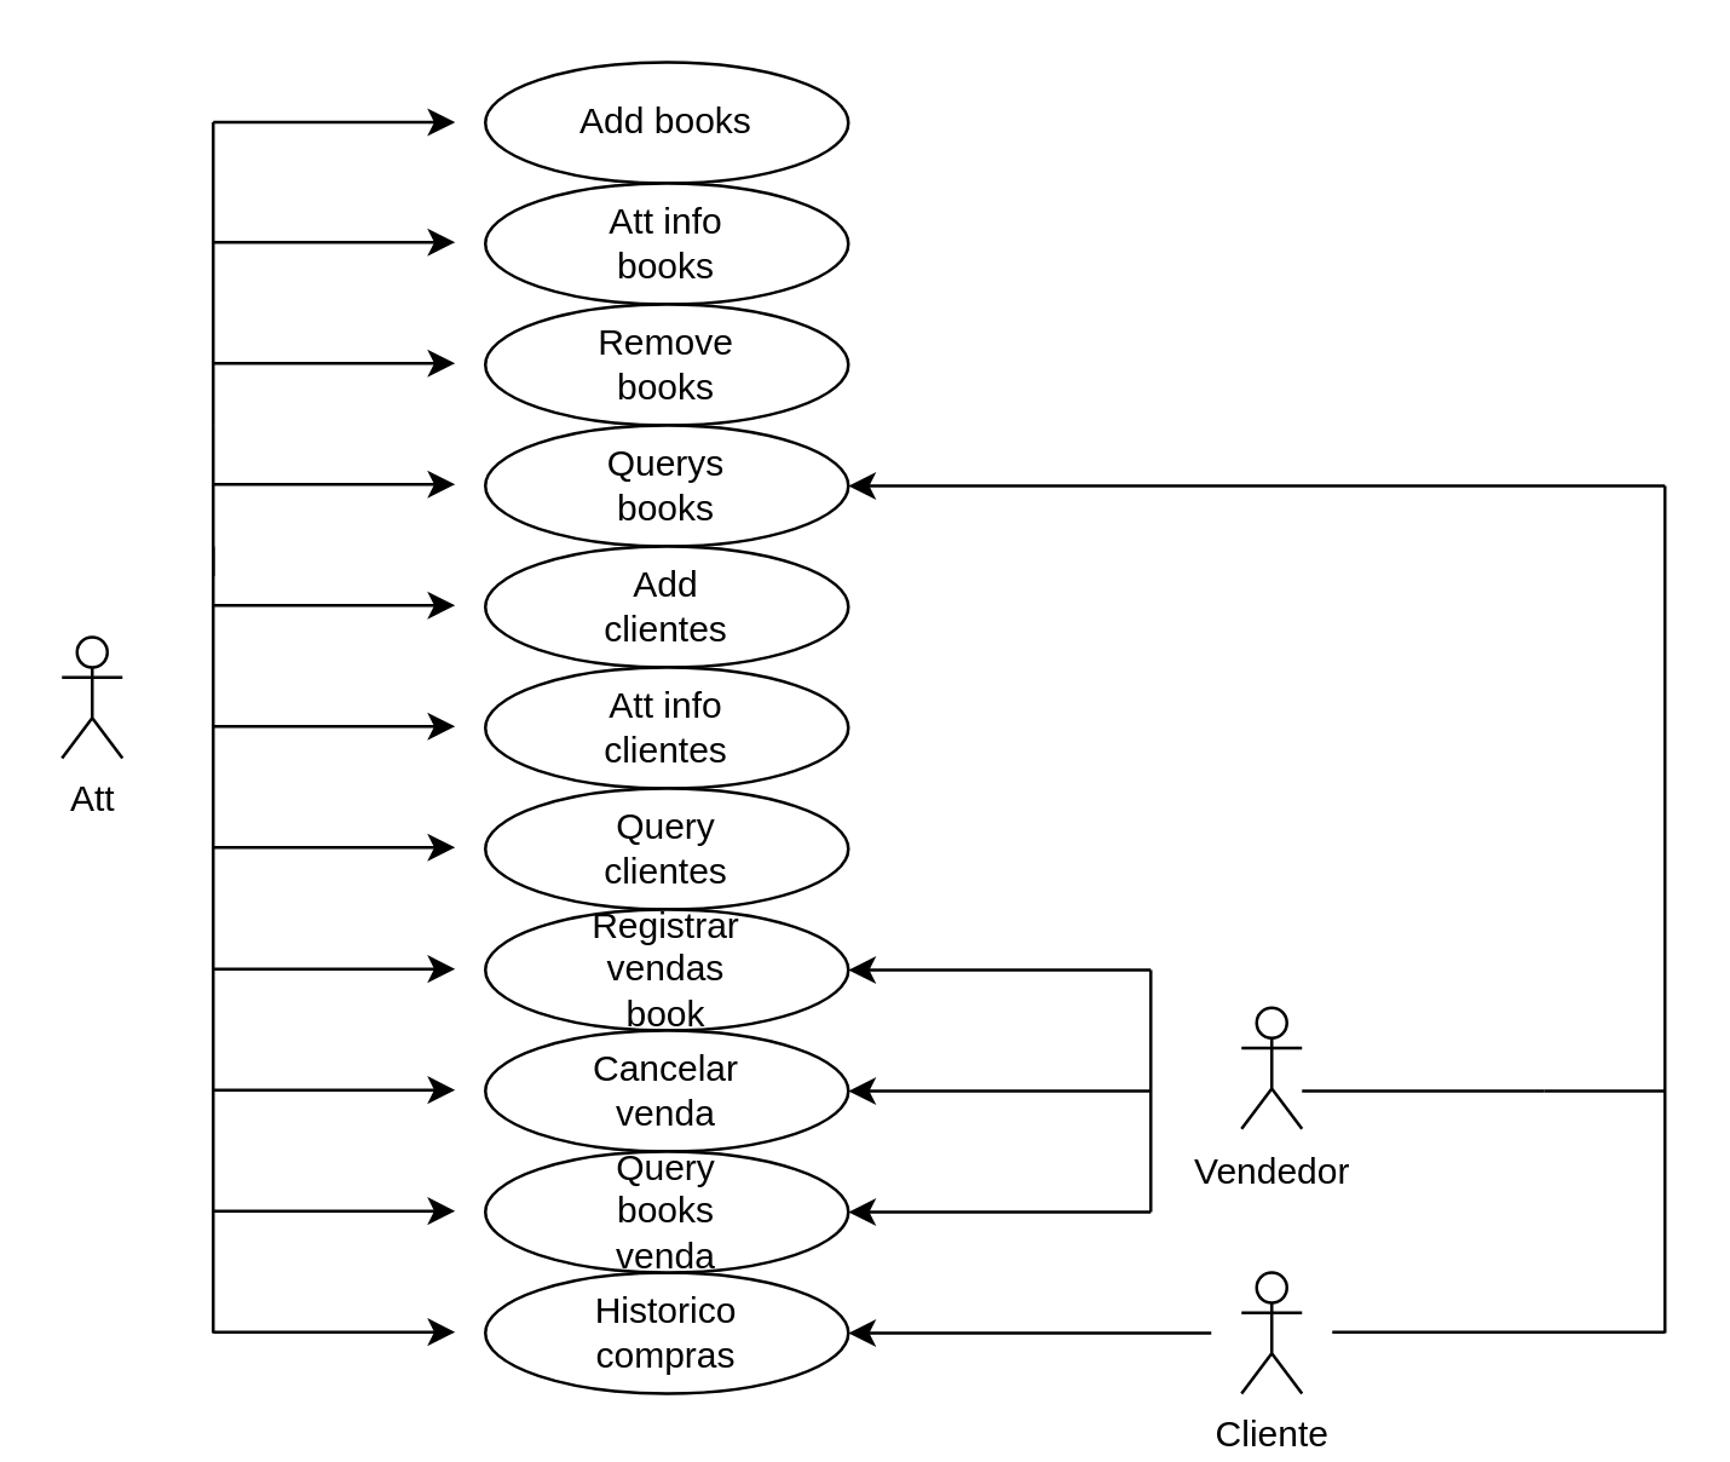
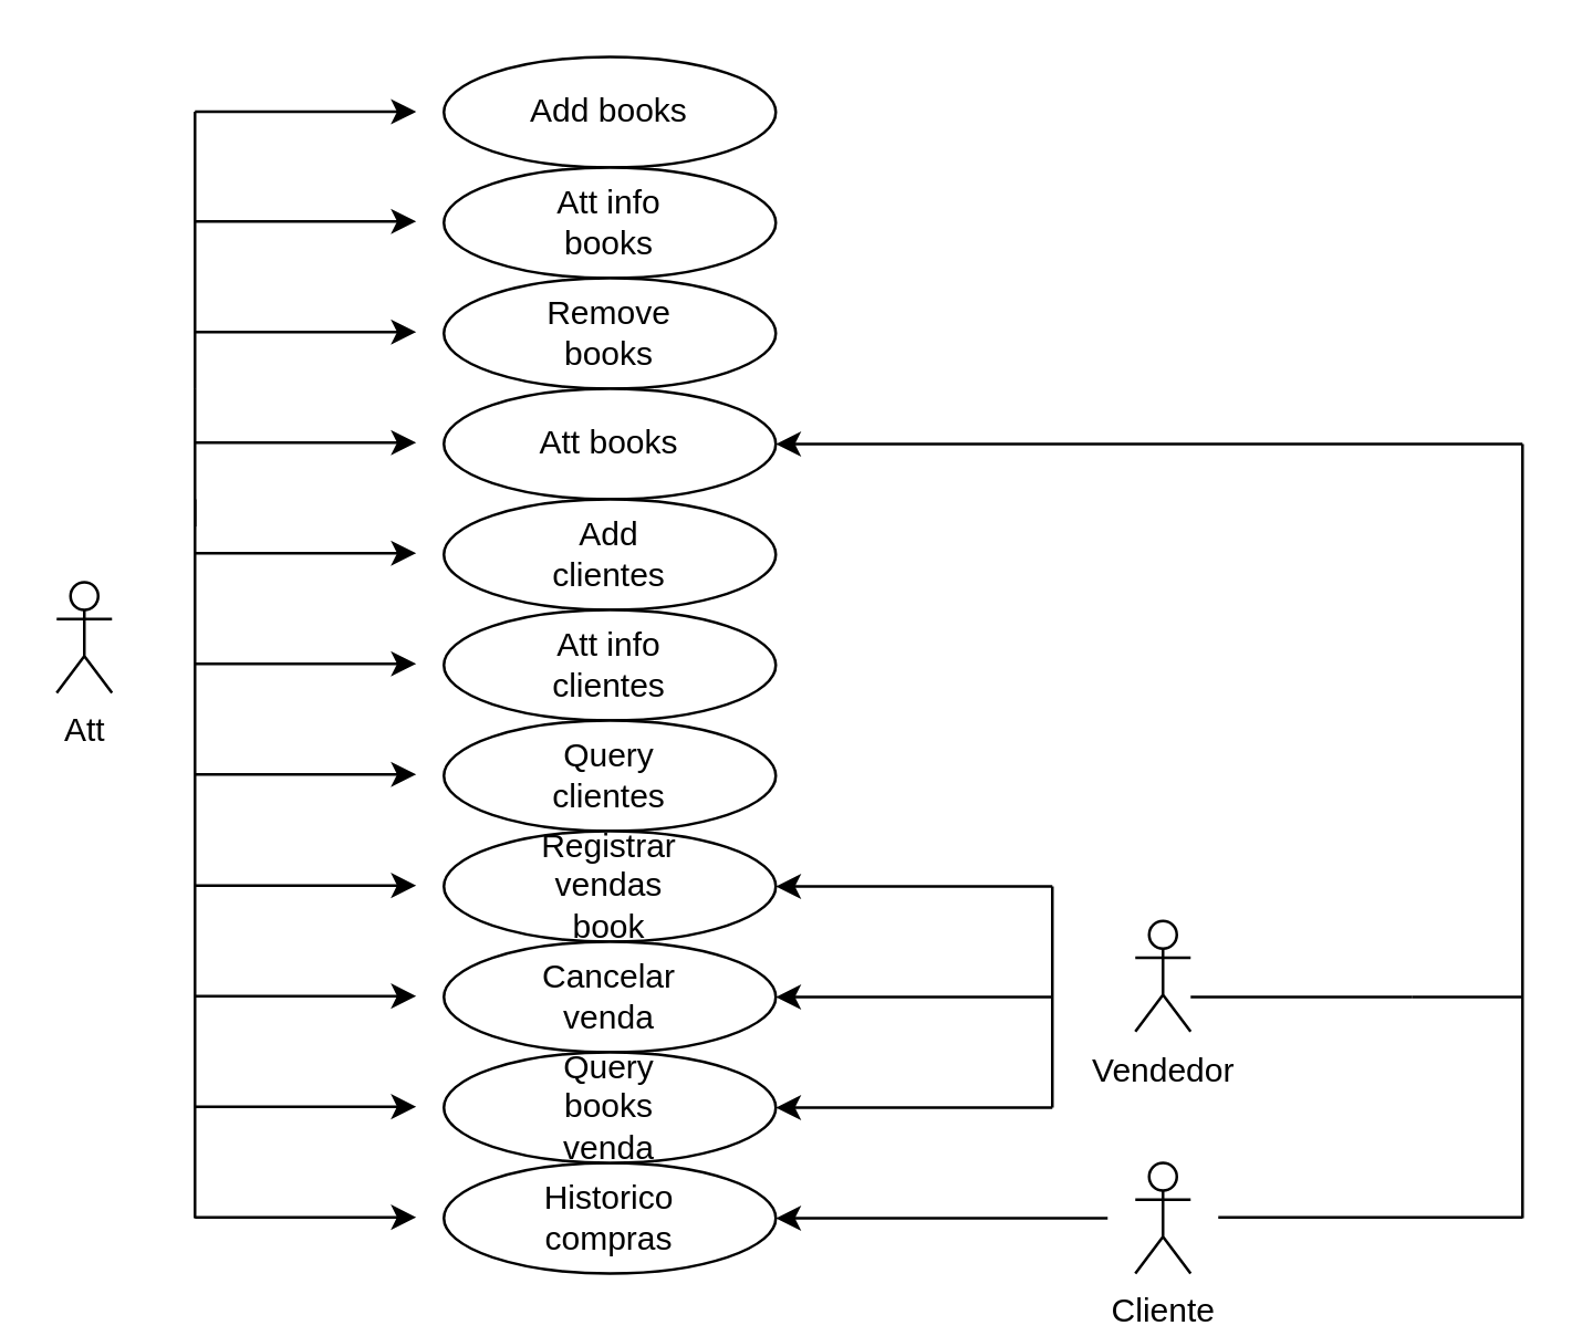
  <mxCell id="0" />
  <mxCell id="1" parent="0" />
  <mxCell id="2" value="Vendedor" style="shape=umlActor;verticalLabelPosition=bottom;verticalAlign=top;html=1;outlineConnect=0;" vertex="1" parent="1"><mxGeometry x="410" y="332.5" width="20" height="40" as="geometry" /></mxCell>
  <mxCell id="3" value="Att" style="shape=umlActor;verticalLabelPosition=bottom;verticalAlign=top;html=1;outlineConnect=0;" vertex="1" parent="1"><mxGeometry x="20" y="210" width="20" height="40" as="geometry" /></mxCell>
  <mxCell id="4" value="" style="ellipse;whiteSpace=wrap;html=1;" vertex="1" parent="1"><mxGeometry x="160" y="20" width="120" height="40" as="geometry" /></mxCell>
  <mxCell id="5" value="" style="ellipse;whiteSpace=wrap;html=1;" vertex="1" parent="1"><mxGeometry x="160" y="60" width="120" height="40" as="geometry" /></mxCell>
  <mxCell id="6" value="Add books" style="text;html=1;align=center;verticalAlign=middle;whiteSpace=wrap;rounded=0;" vertex="1" parent="1"><mxGeometry x="190" y="25" width="60" height="30" as="geometry" /></mxCell>
  <mxCell id="7" value="Att info books" style="text;html=1;align=center;verticalAlign=middle;whiteSpace=wrap;rounded=0;" vertex="1" parent="1"><mxGeometry x="190" y="65" width="60" height="30" as="geometry" /></mxCell>
  <mxCell id="8" value="" style="ellipse;whiteSpace=wrap;html=1;" vertex="1" parent="1"><mxGeometry x="160" y="100" width="120" height="40" as="geometry" /></mxCell>
  <mxCell id="9" value="" style="ellipse;whiteSpace=wrap;html=1;" vertex="1" parent="1"><mxGeometry x="160" y="140" width="120" height="40" as="geometry" /></mxCell>
  <mxCell id="10" value="Remove books" style="text;html=1;align=center;verticalAlign=middle;whiteSpace=wrap;rounded=0;" vertex="1" parent="1"><mxGeometry x="190" y="105" width="60" height="30" as="geometry" /></mxCell>
- <mxCell id="11" value="Querys books" style="text;html=1;align=center;verticalAlign=middle;whiteSpace=wrap;rounded=0;" vertex="1" parent="1"><mxGeometry x="190" y="145" width="60" height="30" as="geometry" /></mxCell>
+ <mxCell id="11" value="Att books" style="text;html=1;align=center;verticalAlign=middle;whiteSpace=wrap;rounded=0;" vertex="1" parent="1"><mxGeometry x="190" y="145" width="60" height="30" as="geometry" /></mxCell>
  <mxCell id="12" value="" style="ellipse;whiteSpace=wrap;html=1;" vertex="1" parent="1"><mxGeometry x="160" y="180" width="120" height="40" as="geometry" /></mxCell>
  <mxCell id="13" value="" style="ellipse;whiteSpace=wrap;html=1;" vertex="1" parent="1"><mxGeometry x="160" y="220" width="120" height="40" as="geometry" /></mxCell>
  <mxCell id="14" value="Add clientes" style="text;html=1;align=center;verticalAlign=middle;whiteSpace=wrap;rounded=0;" vertex="1" parent="1"><mxGeometry x="190" y="185" width="60" height="30" as="geometry" /></mxCell>
  <mxCell id="15" value="Att info clientes" style="text;html=1;align=center;verticalAlign=middle;whiteSpace=wrap;rounded=0;" vertex="1" parent="1"><mxGeometry x="190" y="225" width="60" height="30" as="geometry" /></mxCell>
  <mxCell id="16" value="" style="ellipse;whiteSpace=wrap;html=1;" vertex="1" parent="1"><mxGeometry x="160" y="260" width="120" height="40" as="geometry" /></mxCell>
  <mxCell id="17" value="Query clientes" style="text;html=1;align=center;verticalAlign=middle;whiteSpace=wrap;rounded=0;" vertex="1" parent="1"><mxGeometry x="190" y="265" width="60" height="30" as="geometry" /></mxCell>
  <mxCell id="18" value="Cliente" style="shape=umlActor;verticalLabelPosition=bottom;verticalAlign=top;html=1;outlineConnect=0;" vertex="1" parent="1"><mxGeometry x="410" y="420" width="20" height="40" as="geometry" /></mxCell>
  <mxCell id="19" value="" style="endArrow=none;html=1;rounded=0;" edge="1" parent="1"><mxGeometry width="50" height="50" relative="1" as="geometry"><mxPoint x="70" y="139.83" as="sourcePoint" /><mxPoint x="70" y="39.83" as="targetPoint" /><Array as="points"><mxPoint x="70" y="99.83" /></Array></mxGeometry></mxCell>
  <mxCell id="20" value="" style="endArrow=classic;html=1;rounded=0;" edge="1" parent="1"><mxGeometry width="50" height="50" relative="1" as="geometry"><mxPoint x="70" y="39.83" as="sourcePoint" /><mxPoint x="150" y="39.83" as="targetPoint" /><Array as="points"><mxPoint x="110" y="39.83" /></Array></mxGeometry></mxCell>
  <mxCell id="21" value="" style="endArrow=classic;html=1;rounded=0;" edge="1" parent="1"><mxGeometry width="50" height="50" relative="1" as="geometry"><mxPoint x="70" y="79.49" as="sourcePoint" /><mxPoint x="150" y="79.49" as="targetPoint" /><Array as="points"><mxPoint x="110" y="79.49" /></Array></mxGeometry></mxCell>
  <mxCell id="22" value="" style="endArrow=classic;html=1;rounded=0;" edge="1" parent="1"><mxGeometry width="50" height="50" relative="1" as="geometry"><mxPoint x="70" y="119.49" as="sourcePoint" /><mxPoint x="150" y="119.49" as="targetPoint" /><Array as="points"><mxPoint x="110" y="119.49" /></Array></mxGeometry></mxCell>
  <mxCell id="23" value="" style="endArrow=classic;html=1;rounded=0;" edge="1" parent="1"><mxGeometry width="50" height="50" relative="1" as="geometry"><mxPoint x="70" y="159.49" as="sourcePoint" /><mxPoint x="150" y="159.49" as="targetPoint" /><Array as="points"><mxPoint x="110" y="159.49" /></Array></mxGeometry></mxCell>
  <mxCell id="24" value="" style="endArrow=classic;html=1;rounded=0;" edge="1" parent="1"><mxGeometry width="50" height="50" relative="1" as="geometry"><mxPoint x="70" y="199.49" as="sourcePoint" /><mxPoint x="150" y="199.49" as="targetPoint" /><Array as="points"><mxPoint x="110" y="199.49" /></Array></mxGeometry></mxCell>
  <mxCell id="25" value="" style="endArrow=classic;html=1;rounded=0;" edge="1" parent="1"><mxGeometry width="50" height="50" relative="1" as="geometry"><mxPoint x="70" y="239.49" as="sourcePoint" /><mxPoint x="150" y="239.49" as="targetPoint" /><Array as="points"><mxPoint x="110" y="239.49" /></Array></mxGeometry></mxCell>
  <mxCell id="26" value="" style="endArrow=classic;html=1;rounded=0;" edge="1" parent="1"><mxGeometry width="50" height="50" relative="1" as="geometry"><mxPoint x="70" y="279.49" as="sourcePoint" /><mxPoint x="150" y="279.49" as="targetPoint" /><Array as="points"><mxPoint x="110" y="279.49" /></Array></mxGeometry></mxCell>
  <mxCell id="27" value="" style="endArrow=none;html=1;rounded=0;" edge="1" parent="1"><mxGeometry width="50" height="50" relative="1" as="geometry"><mxPoint x="70" y="440" as="sourcePoint" /><mxPoint x="70" y="180" as="targetPoint" /><Array as="points"><mxPoint x="70" y="210" /></Array></mxGeometry></mxCell>
  <mxCell id="28" value="" style="endArrow=none;html=1;rounded=0;" edge="1" parent="1"><mxGeometry width="50" height="50" relative="1" as="geometry"><mxPoint x="70" y="189.83" as="sourcePoint" /><mxPoint x="70" y="139.83" as="targetPoint" /></mxGeometry></mxCell>
  <mxCell id="29" value="" style="ellipse;whiteSpace=wrap;html=1;" vertex="1" parent="1"><mxGeometry x="160" y="420" width="120" height="40" as="geometry" /></mxCell>
  <mxCell id="30" value="Historico compras" style="text;html=1;align=center;verticalAlign=middle;whiteSpace=wrap;rounded=0;" vertex="1" parent="1"><mxGeometry x="190" y="425" width="60" height="30" as="geometry" /></mxCell>
  <mxCell id="31" value="" style="ellipse;whiteSpace=wrap;html=1;" vertex="1" parent="1"><mxGeometry x="160" y="300" width="120" height="40" as="geometry" /></mxCell>
  <mxCell id="32" value="Registrar vendas book" style="text;html=1;align=center;verticalAlign=middle;whiteSpace=wrap;rounded=0;" vertex="1" parent="1"><mxGeometry x="195" y="307.5" width="50" height="25" as="geometry" /></mxCell>
  <mxCell id="33" value="" style="ellipse;whiteSpace=wrap;html=1;" vertex="1" parent="1"><mxGeometry x="160" y="340" width="120" height="40" as="geometry" /></mxCell>
  <mxCell id="34" value="Cancelar venda" style="text;html=1;align=center;verticalAlign=middle;whiteSpace=wrap;rounded=0;" vertex="1" parent="1"><mxGeometry x="190" y="345" width="60" height="30" as="geometry" /></mxCell>
  <mxCell id="35" value="" style="ellipse;whiteSpace=wrap;html=1;" vertex="1" parent="1"><mxGeometry x="160" y="380" width="120" height="40" as="geometry" /></mxCell>
  <mxCell id="36" value="Query books venda" style="text;html=1;align=center;verticalAlign=middle;whiteSpace=wrap;rounded=0;" vertex="1" parent="1"><mxGeometry x="190" y="385" width="60" height="30" as="geometry" /></mxCell>
  <mxCell id="37" value="" style="endArrow=classic;html=1;rounded=0;" edge="1" parent="1"><mxGeometry width="50" height="50" relative="1" as="geometry"><mxPoint x="70" y="319.66" as="sourcePoint" /><mxPoint x="150" y="319.66" as="targetPoint" /><Array as="points"><mxPoint x="110" y="319.66" /></Array></mxGeometry></mxCell>
  <mxCell id="38" value="" style="endArrow=classic;html=1;rounded=0;" edge="1" parent="1"><mxGeometry width="50" height="50" relative="1" as="geometry"><mxPoint x="70" y="359.66" as="sourcePoint" /><mxPoint x="150" y="359.66" as="targetPoint" /><Array as="points"><mxPoint x="110" y="359.66" /></Array></mxGeometry></mxCell>
  <mxCell id="39" value="" style="endArrow=classic;html=1;rounded=0;" edge="1" parent="1"><mxGeometry width="50" height="50" relative="1" as="geometry"><mxPoint x="70" y="399.66" as="sourcePoint" /><mxPoint x="150" y="399.66" as="targetPoint" /><Array as="points"><mxPoint x="110" y="399.66" /></Array></mxGeometry></mxCell>
  <mxCell id="40" value="" style="endArrow=none;html=1;rounded=0;" edge="1" parent="1"><mxGeometry width="50" height="50" relative="1" as="geometry"><mxPoint x="380" y="400" as="sourcePoint" /><mxPoint x="380" y="320" as="targetPoint" /></mxGeometry></mxCell>
  <mxCell id="41" value="" style="endArrow=classic;html=1;rounded=0;entryX=1;entryY=0.5;entryDx=0;entryDy=0;" edge="1" parent="1" target="31"><mxGeometry width="50" height="50" relative="1" as="geometry"><mxPoint x="380" y="320" as="sourcePoint" /><mxPoint x="430" y="270" as="targetPoint" /></mxGeometry></mxCell>
  <mxCell id="42" value="" style="endArrow=classic;html=1;rounded=0;entryX=1;entryY=0.5;entryDx=0;entryDy=0;" edge="1" parent="1" target="33"><mxGeometry width="50" height="50" relative="1" as="geometry"><mxPoint x="380" y="360" as="sourcePoint" /><mxPoint x="430" y="310" as="targetPoint" /></mxGeometry></mxCell>
  <mxCell id="43" value="" style="endArrow=classic;html=1;rounded=0;entryX=1;entryY=0.5;entryDx=0;entryDy=0;" edge="1" parent="1" target="35"><mxGeometry width="50" height="50" relative="1" as="geometry"><mxPoint x="380" y="400" as="sourcePoint" /><mxPoint x="430" y="350" as="targetPoint" /></mxGeometry></mxCell>
  <mxCell id="44" value="" style="endArrow=classic;html=1;rounded=0;" edge="1" parent="1"><mxGeometry width="50" height="50" relative="1" as="geometry"><mxPoint x="70" y="439.66" as="sourcePoint" /><mxPoint x="150" y="439.66" as="targetPoint" /><Array as="points"><mxPoint x="110" y="439.66" /></Array></mxGeometry></mxCell>
  <mxCell id="45" value="" style="endArrow=classic;html=1;rounded=0;entryX=1;entryY=0.5;entryDx=0;entryDy=0;" edge="1" parent="1" target="29"><mxGeometry width="50" height="50" relative="1" as="geometry"><mxPoint x="400" y="440" as="sourcePoint" /><mxPoint x="450" y="390" as="targetPoint" /></mxGeometry></mxCell>
  <mxCell id="46" value="" style="endArrow=none;html=1;rounded=0;" edge="1" parent="1"><mxGeometry width="50" height="50" relative="1" as="geometry"><mxPoint x="440" y="439.66" as="sourcePoint" /><mxPoint x="550" y="439.66" as="targetPoint" /></mxGeometry></mxCell>
  <mxCell id="47" value="" style="endArrow=none;html=1;rounded=0;" edge="1" parent="1"><mxGeometry width="50" height="50" relative="1" as="geometry"><mxPoint x="550" y="440" as="sourcePoint" /><mxPoint x="550" y="160" as="targetPoint" /></mxGeometry></mxCell>
  <mxCell id="48" value="" style="endArrow=classic;html=1;rounded=0;entryX=1;entryY=0.5;entryDx=0;entryDy=0;" edge="1" parent="1" target="9"><mxGeometry width="50" height="50" relative="1" as="geometry"><mxPoint x="550" y="160" as="sourcePoint" /><mxPoint x="600" y="110" as="targetPoint" /></mxGeometry></mxCell>
  <mxCell id="49" value="" style="endArrow=none;html=1;rounded=0;" edge="1" parent="1"><mxGeometry width="50" height="50" relative="1" as="geometry"><mxPoint x="430" y="360" as="sourcePoint" /><mxPoint x="510" y="360" as="targetPoint" /></mxGeometry></mxCell>
  <mxCell id="50" value="" style="endArrow=none;html=1;rounded=0;" edge="1" parent="1"><mxGeometry width="50" height="50" relative="1" as="geometry"><mxPoint x="510" y="360" as="sourcePoint" /><mxPoint x="550" y="360" as="targetPoint" /></mxGeometry></mxCell>
